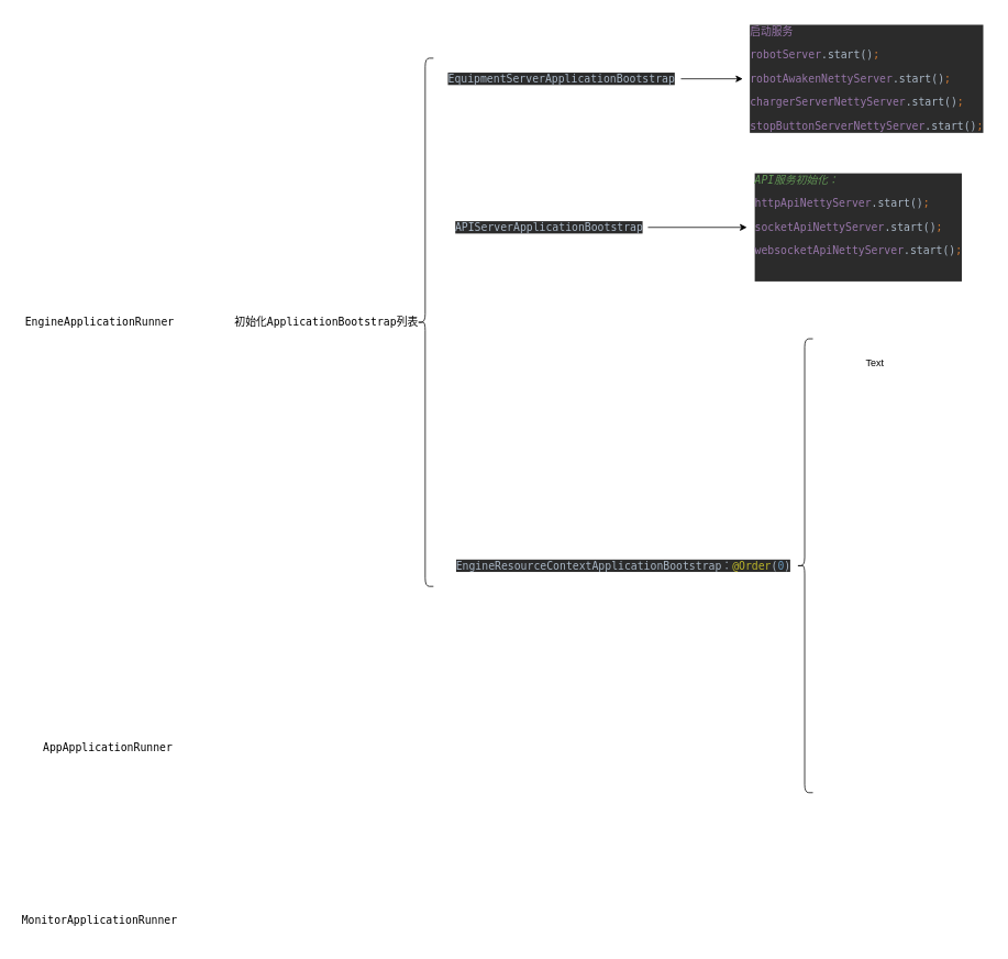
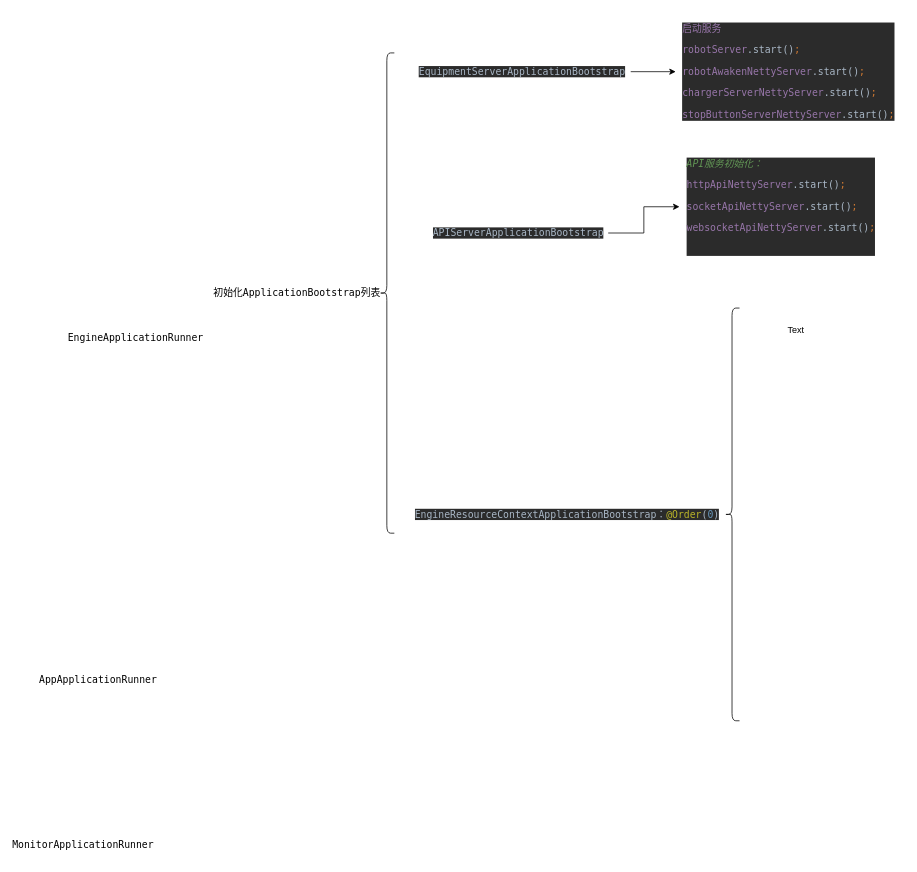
  <mxCell id="0" />
  <mxCell id="1" parent="0" />
- <mxCell id="2" value="&lt;pre style=&quot;text-align: start; font-family: &amp;quot;JetBrains Mono&amp;quot;, monospace; font-size: 9.8pt;&quot;&gt;&lt;span style=&quot;background-color: rgb(255, 255, 255);&quot;&gt;EngineApplicationRunner&lt;/span&gt;&lt;/pre&gt;" style="text;html=1;align=center;verticalAlign=middle;resizable=0;points=[];autosize=1;strokeColor=none;fillColor=none;" parent="1" vertex="1"><mxGeometry x="25" y="365" width="190" height="50" as="geometry" /></mxCell>
+ <mxCell id="2" value="&lt;pre style=&quot;text-align: start; font-family: &amp;quot;JetBrains Mono&amp;quot;, monospace; font-size: 9.8pt;&quot;&gt;&lt;span style=&quot;background-color: rgb(255, 255, 255);&quot;&gt;EngineApplicationRunner&lt;/span&gt;&lt;/pre&gt;" style="text;html=1;align=center;verticalAlign=middle;resizable=0;points=[];autosize=1;strokeColor=none;fillColor=none;" parent="1" vertex="1"><mxGeometry x="85" y="425" width="190" height="50" as="geometry" /></mxCell>
  <mxCell id="3" value="&lt;pre style=&quot;text-align: start; font-family: &amp;quot;JetBrains Mono&amp;quot;, monospace; font-size: 9.8pt;&quot;&gt;&lt;pre style=&quot;font-family: &amp;quot;JetBrains Mono&amp;quot;, monospace; font-size: 9.8pt;&quot;&gt;&lt;span style=&quot;background-color: rgb(255, 255, 255);&quot;&gt;AppApplicationRunner&lt;/span&gt;&lt;/pre&gt;&lt;/pre&gt;" style="text;html=1;align=center;verticalAlign=middle;resizable=0;points=[];autosize=1;strokeColor=none;fillColor=none;" parent="1" vertex="1"><mxGeometry x="45" y="880" width="170" height="50" as="geometry" /></mxCell>
- <mxCell id="4" value="&lt;pre style=&quot;text-align: start; font-family: &amp;quot;JetBrains Mono&amp;quot;, monospace; font-size: 9.8pt;&quot;&gt;MonitorApplicationRunner&lt;br&gt;&lt;/pre&gt;" style="text;html=1;align=center;verticalAlign=middle;resizable=0;points=[];autosize=1;strokeColor=none;fillColor=none;" parent="1" vertex="1"><mxGeometry x="20" y="1090" width="200" height="50" as="geometry" /></mxCell>
+ <mxCell id="4" value="&lt;pre style=&quot;text-align: start; font-family: &amp;quot;JetBrains Mono&amp;quot;, monospace; font-size: 9.8pt;&quot;&gt;MonitorApplicationRunner&lt;br&gt;&lt;/pre&gt;" style="text;html=1;align=center;verticalAlign=middle;resizable=0;points=[];autosize=1;strokeColor=none;fillColor=none;" parent="1" vertex="1"><mxGeometry x="10" y="1100" width="200" height="50" as="geometry" /></mxCell>
  <mxCell id="5" value="&lt;pre style=&quot;text-align: start; font-family: &amp;quot;JetBrains Mono&amp;quot;, monospace; font-size: 9.8pt;&quot;&gt;&lt;pre style=&quot;font-family: &amp;quot;JetBrains Mono&amp;quot;, monospace; font-size: 9.8pt;&quot;&gt;&lt;span style=&quot;background-color: rgb(255, 255, 255);&quot;&gt;初始化&lt;span style=&quot;font-size: 9.8pt;&quot;&gt;ApplicationBootstrap列表&lt;/span&gt;&lt;/span&gt;&lt;/pre&gt;&lt;/pre&gt;" style="text;html=1;align=center;verticalAlign=middle;resizable=0;points=[];autosize=1;strokeColor=none;fillColor=none;fontColor=#000000;" parent="1" vertex="1"><mxGeometry x="275" y="365" width="240" height="50" as="geometry" /></mxCell>
  <mxCell id="6" value="" style="shape=curlyBracket;whiteSpace=wrap;html=1;rounded=1;labelBackgroundColor=#FFFFFF;fontColor=#000000;" parent="1" vertex="1"><mxGeometry x="505" y="70" width="20" height="640" as="geometry" /></mxCell>
  <mxCell id="7" value="" style="edgeStyle=orthogonalEdgeStyle;rounded=0;orthogonalLoop=1;jettySize=auto;html=1;fontColor=#000000;" parent="1" source="8" target="13" edge="1"><mxGeometry relative="1" as="geometry" /></mxCell>
- <mxCell id="8" value="&lt;pre style=&quot;text-align: start; background-color: rgb(43, 43, 43); color: rgb(169, 183, 198); font-family: &amp;quot;JetBrains Mono&amp;quot;, monospace; font-size: 9.8pt;&quot;&gt;EquipmentServerApplicationBootstrap&lt;/pre&gt;" style="text;html=1;align=center;verticalAlign=middle;resizable=0;points=[];autosize=1;strokeColor=none;fillColor=none;fontColor=#000000;" parent="1" vertex="1"><mxGeometry x="535" y="70" width="290" height="50" as="geometry" /></mxCell>
+ <mxCell id="8" value="&lt;pre style=&quot;text-align: start; background-color: rgb(43, 43, 43); color: rgb(169, 183, 198); font-family: &amp;quot;JetBrains Mono&amp;quot;, monospace; font-size: 9.8pt;&quot;&gt;EquipmentServerApplicationBootstrap&lt;/pre&gt;" style="text;html=1;align=center;verticalAlign=middle;resizable=0;points=[];autosize=1;strokeColor=none;fillColor=none;fontColor=#000000;" parent="1" vertex="1"><mxGeometry x="550" y="70" width="290" height="50" as="geometry" /></mxCell>
  <mxCell id="9" value="&lt;pre style=&quot;text-align: start; background-color: rgb(43, 43, 43); color: rgb(169, 183, 198); font-family: &amp;quot;JetBrains Mono&amp;quot;, monospace; font-size: 9.8pt;&quot;&gt;EngineResourceContextApplicationBootstrap：&lt;span style=&quot;font-size: 9.8pt; color: rgb(187, 181, 41);&quot;&gt;@Order&lt;/span&gt;&lt;span style=&quot;font-size: 9.8pt;&quot;&gt;(&lt;/span&gt;&lt;span style=&quot;font-size: 9.8pt; color: rgb(104, 151, 187);&quot;&gt;0&lt;/span&gt;&lt;span style=&quot;font-size: 9.8pt;&quot;&gt;)&lt;/span&gt;&lt;/pre&gt;" style="text;html=1;align=center;verticalAlign=middle;resizable=0;points=[];autosize=1;strokeColor=none;fillColor=none;fontColor=#000000;" parent="1" vertex="1"><mxGeometry x="545" y="660" width="420" height="50" as="geometry" /></mxCell>
  <mxCell id="10" value="" style="edgeStyle=orthogonalEdgeStyle;rounded=0;orthogonalLoop=1;jettySize=auto;html=1;fontColor=#000000;" parent="1" source="11" target="12" edge="1"><mxGeometry relative="1" as="geometry" /></mxCell>
- <mxCell id="11" value="&lt;pre style=&quot;text-align: start; background-color: rgb(43, 43, 43); color: rgb(169, 183, 198); font-family: &amp;quot;JetBrains Mono&amp;quot;, monospace; font-size: 9.8pt;&quot;&gt;APIServerApplicationBootstrap&lt;/pre&gt;" style="text;html=1;align=center;verticalAlign=middle;resizable=0;points=[];autosize=1;strokeColor=none;fillColor=none;fontColor=#000000;" parent="1" vertex="1"><mxGeometry x="545" y="250" width="240" height="50" as="geometry" /></mxCell>
+ <mxCell id="11" value="&lt;pre style=&quot;text-align: start; background-color: rgb(43, 43, 43); color: rgb(169, 183, 198); font-family: &amp;quot;JetBrains Mono&amp;quot;, monospace; font-size: 9.8pt;&quot;&gt;APIServerApplicationBootstrap&lt;/pre&gt;" style="text;html=1;align=center;verticalAlign=middle;resizable=0;points=[];autosize=1;strokeColor=none;fillColor=none;fontColor=#000000;" parent="1" vertex="1"><mxGeometry x="570" y="285" width="240" height="50" as="geometry" /></mxCell>
  <mxCell id="12" value="&lt;pre style=&quot;text-align: start; background-color: rgb(43, 43, 43); color: rgb(169, 183, 198); font-family: &amp;quot;JetBrains Mono&amp;quot;, monospace; font-size: 9.8pt;&quot;&gt;&lt;pre style=&quot;font-family: &amp;quot;JetBrains Mono&amp;quot;, monospace; font-size: 9.8pt;&quot;&gt;&lt;span style=&quot;color: rgb(98, 151, 85); font-style: italic;&quot;&gt;API服务初始化：&lt;/span&gt;&lt;/pre&gt;&lt;pre style=&quot;font-family: &amp;quot;JetBrains Mono&amp;quot;, monospace; font-size: 9.8pt;&quot;&gt;&lt;span style=&quot;font-size: 9.8pt; color: rgb(152, 118, 170);&quot;&gt;httpApiNettyServer&lt;/span&gt;&lt;span style=&quot;font-size: 9.8pt;&quot;&gt;.start()&lt;/span&gt;&lt;span style=&quot;font-size: 9.8pt; color: rgb(204, 120, 50);&quot;&gt;;&lt;/span&gt;&lt;/pre&gt;&lt;pre style=&quot;font-family: &amp;quot;JetBrains Mono&amp;quot;, monospace; font-size: 9.8pt;&quot;&gt;&lt;span style=&quot;font-size: 9.8pt; color: rgb(152, 118, 170);&quot;&gt;socketApiNettyServer&lt;/span&gt;&lt;span style=&quot;font-size: 9.8pt;&quot;&gt;.start()&lt;/span&gt;&lt;span style=&quot;font-size: 9.8pt; color: rgb(204, 120, 50);&quot;&gt;;&lt;/span&gt;&lt;/pre&gt;&lt;pre style=&quot;font-family: &amp;quot;JetBrains Mono&amp;quot;, monospace; font-size: 9.8pt;&quot;&gt;&lt;span style=&quot;color: rgb(152, 118, 170);&quot;&gt;websocketApiNettyServer&lt;/span&gt;.start()&lt;span style=&quot;color: rgb(204, 120, 50);&quot;&gt;;&lt;/span&gt;&lt;/pre&gt;&lt;pre style=&quot;font-family: &amp;quot;JetBrains Mono&amp;quot;, monospace; font-size: 9.8pt;&quot;&gt;&lt;br&gt;&lt;/pre&gt;&lt;/pre&gt;" style="text;html=1;align=center;verticalAlign=middle;resizable=0;points=[];autosize=1;strokeColor=none;fillColor=none;fontColor=#000000;" parent="1" vertex="1"><mxGeometry x="905" y="200" width="270" height="150" as="geometry" /></mxCell>
  <mxCell id="13" value="&lt;pre style=&quot;text-align: start; background-color: rgb(43, 43, 43); color: rgb(169, 183, 198); font-family: &amp;quot;JetBrains Mono&amp;quot;, monospace; font-size: 9.8pt;&quot;&gt;&lt;pre style=&quot;font-family: &amp;quot;JetBrains Mono&amp;quot;, monospace; font-size: 9.8pt;&quot;&gt;&lt;span style=&quot;color: rgb(152, 118, 170);&quot;&gt;启动服务&lt;/span&gt;&lt;/pre&gt;&lt;pre style=&quot;font-family: &amp;quot;JetBrains Mono&amp;quot;, monospace; font-size: 9.8pt;&quot;&gt;&lt;span style=&quot;color: rgb(152, 118, 170);&quot;&gt;robotServer&lt;/span&gt;.start()&lt;span style=&quot;color: rgb(204, 120, 50);&quot;&gt;;&lt;/span&gt;&lt;/pre&gt;&lt;pre style=&quot;font-family: &amp;quot;JetBrains Mono&amp;quot;, monospace; font-size: 9.8pt;&quot;&gt;&lt;span style=&quot;color: rgb(152, 118, 170);&quot;&gt;robotAwakenNettyServer&lt;/span&gt;.start()&lt;span style=&quot;color: rgb(204, 120, 50);&quot;&gt;;&lt;/span&gt;&lt;/pre&gt;&lt;pre style=&quot;font-family: &amp;quot;JetBrains Mono&amp;quot;, monospace; font-size: 9.8pt;&quot;&gt;&lt;span style=&quot;color: rgb(152, 118, 170);&quot;&gt;chargerServerNettyServer&lt;/span&gt;.start()&lt;span style=&quot;color: rgb(204, 120, 50);&quot;&gt;;&lt;/span&gt;&lt;/pre&gt;&lt;pre style=&quot;font-family: &amp;quot;JetBrains Mono&amp;quot;, monospace; font-size: 9.8pt;&quot;&gt;&lt;span style=&quot;color: rgb(152, 118, 170);&quot;&gt;stopButtonServerNettyServer&lt;/span&gt;.start()&lt;span style=&quot;color: rgb(204, 120, 50);&quot;&gt;;&lt;/span&gt;&lt;/pre&gt;&lt;/pre&gt;" style="text;html=1;align=center;verticalAlign=middle;resizable=0;points=[];autosize=1;strokeColor=none;fillColor=none;fontColor=#000000;" parent="1" vertex="1"><mxGeometry x="900" y="20" width="300" height="150" as="geometry" /></mxCell>
  <mxCell id="14" value="" style="shape=curlyBracket;whiteSpace=wrap;html=1;rounded=1;labelBackgroundColor=#FFFFFF;fontColor=#000000;size=0.5;" parent="1" vertex="1"><mxGeometry x="965" y="410" width="20" height="550" as="geometry" /></mxCell>
  <mxCell id="15" value="Text" style="text;html=1;align=center;verticalAlign=middle;resizable=0;points=[];autosize=1;strokeColor=none;fillColor=none;" vertex="1" parent="1"><mxGeometry x="1040" y="430" width="40" height="20" as="geometry" /></mxCell>
